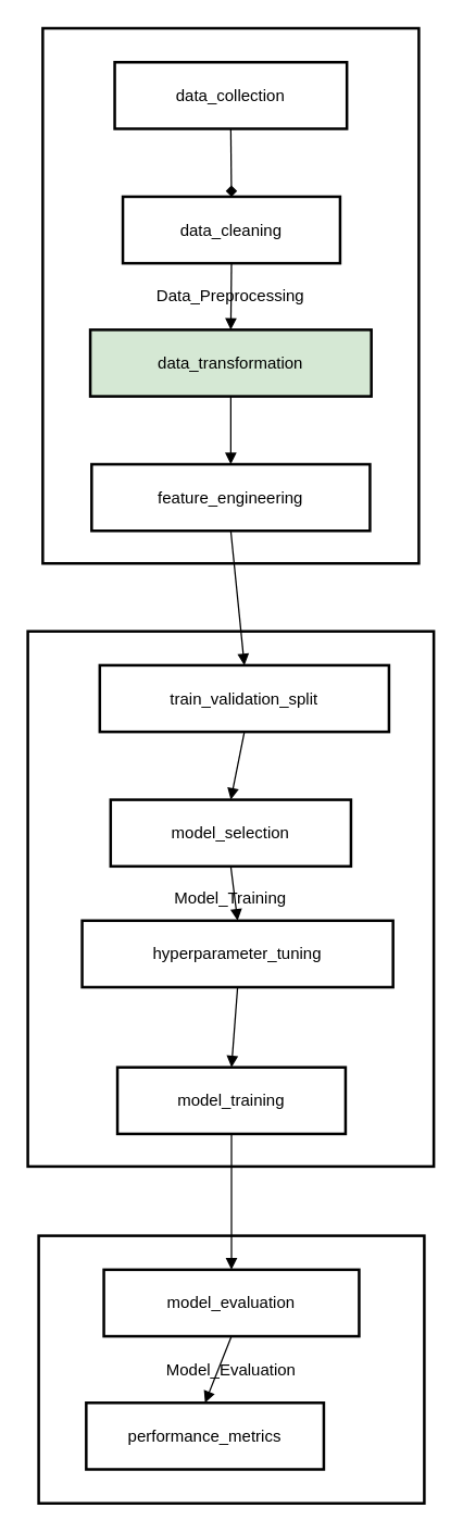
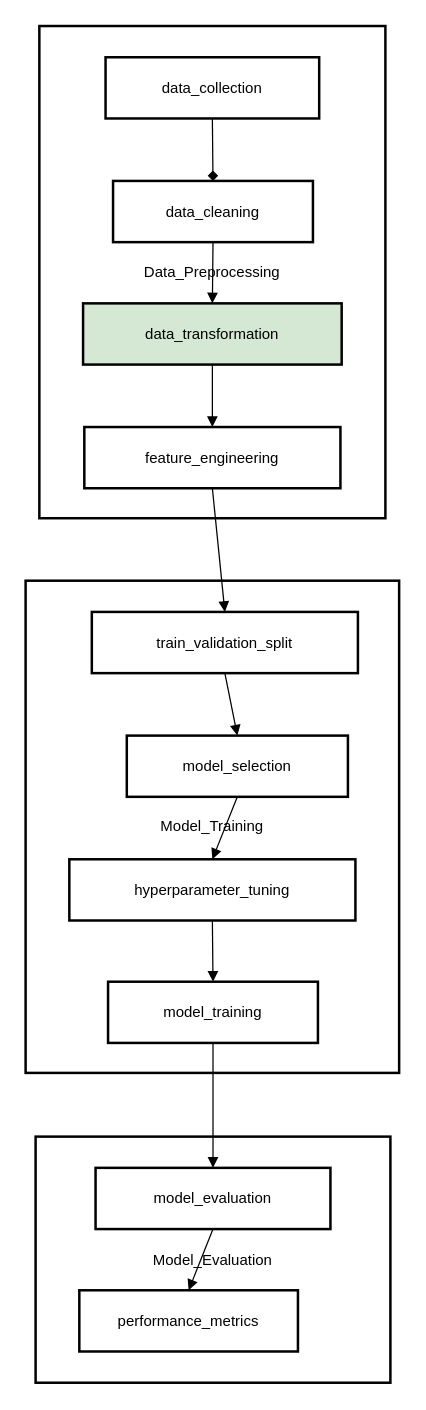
  <mxCell id="0" />
  <mxCell id="1" parent="0" />
  <mxCell id="2" value="Model_Evaluation" style="whiteSpace=wrap;strokeWidth=2;" vertex="1" parent="1"><mxGeometry x="28" y="909" width="284" height="197" as="geometry" /></mxCell>
  <mxCell id="3" value="Model_Training" style="whiteSpace=wrap;strokeWidth=2;" vertex="1" parent="1"><mxGeometry x="20" y="464" width="299" height="394" as="geometry" /></mxCell>
  <mxCell id="4" value="Data_Preprocessing" style="whiteSpace=wrap;strokeWidth=2;" vertex="1" parent="1"><mxGeometry x="31" y="20" width="277" height="394" as="geometry" /></mxCell>
  <mxCell id="5" value="data_collection" style="whiteSpace=wrap;strokeWidth=2;" vertex="1" parent="1"><mxGeometry x="84" y="45" width="171" height="49" as="geometry" /></mxCell>
  <mxCell id="6" value="data_cleaning" style="whiteSpace=wrap;strokeWidth=2;" vertex="1" parent="1"><mxGeometry x="90" y="144" width="160" height="49" as="geometry" /></mxCell>
  <mxCell id="7" value="data_transformation" style="whiteSpace=wrap;strokeWidth=2;fillColor=#d5e8d4;" vertex="1" parent="1"><mxGeometry x="66" y="242" width="207" height="49" as="geometry" /></mxCell>
  <mxCell id="8" value="feature_engineering" style="whiteSpace=wrap;strokeWidth=2;" vertex="1" parent="1"><mxGeometry x="67" y="341" width="205" height="49" as="geometry" /></mxCell>
  <mxCell id="9" value="train_validation_split" style="whiteSpace=wrap;strokeWidth=2;" vertex="1" parent="1"><mxGeometry x="73" y="489" width="213" height="49" as="geometry" /></mxCell>
- <mxCell id="10" value="model_selection" style="whiteSpace=wrap;strokeWidth=2;" vertex="1" parent="1"><mxGeometry x="81" y="588" width="177" height="49" as="geometry" /></mxCell>
- <mxCell id="11" value="hyperparameter_tuning" style="whiteSpace=wrap;strokeWidth=2;" vertex="1" parent="1"><mxGeometry x="60" y="677" width="229" height="49" as="geometry" /></mxCell>
+ <mxCell id="10" value="model_selection" style="whiteSpace=wrap;strokeWidth=2;" vertex="1" parent="1"><mxGeometry x="101" y="588" width="177" height="49" as="geometry" /></mxCell>
+ <mxCell id="11" value="hyperparameter_tuning" style="whiteSpace=wrap;strokeWidth=2;" vertex="1" parent="1"><mxGeometry x="55" y="687" width="229" height="49" as="geometry" /></mxCell>
  <mxCell id="12" value="model_training" style="whiteSpace=wrap;strokeWidth=2;" vertex="1" parent="1"><mxGeometry x="86" y="785" width="168" height="49" as="geometry" /></mxCell>
  <mxCell id="13" value="model_evaluation" style="whiteSpace=wrap;strokeWidth=2;" vertex="1" parent="1"><mxGeometry x="76" y="934" width="188" height="49" as="geometry" /></mxCell>
  <mxCell id="14" value="performance_metrics" style="whiteSpace=wrap;strokeWidth=2;" vertex="1" parent="1"><mxGeometry x="63" y="1032" width="175" height="49" as="geometry" /></mxCell>
  <mxCell id="15" value="" style="curved=1;startArrow=none;endArrow=diamond;exitX=0.5;exitY=0.99;entryX=0.5;entryY=-0.01;" edge="1" parent="1" source="5" target="6"><mxGeometry relative="1" as="geometry"><Array as="points" /></mxGeometry></mxCell>
  <mxCell id="16" value="" style="curved=1;startArrow=none;endArrow=block;exitX=0.5;exitY=0.98;entryX=0.5;entryY=0;" edge="1" parent="1" source="6" target="7"><mxGeometry relative="1" as="geometry"><Array as="points" /></mxGeometry></mxCell>
  <mxCell id="17" value="" style="curved=1;startArrow=none;endArrow=block;exitX=0.5;exitY=1;entryX=0.5;entryY=0;" edge="1" parent="1" source="7" target="8"><mxGeometry relative="1" as="geometry"><Array as="points" /></mxGeometry></mxCell>
  <mxCell id="18" value="" style="curved=1;startArrow=none;endArrow=block;exitX=0.5;exitY=0.99;entryX=0.5;entryY=0.01;" edge="1" parent="1" source="8" target="9"><mxGeometry relative="1" as="geometry"><Array as="points" /></mxGeometry></mxCell>
  <mxCell id="19" value="" style="curved=1;startArrow=none;endArrow=block;exitX=0.5;exitY=1;entryX=0.5;entryY=0;" edge="1" parent="1" source="9" target="10"><mxGeometry relative="1" as="geometry"><Array as="points" /></mxGeometry></mxCell>
  <mxCell id="20" value="" style="curved=1;startArrow=none;endArrow=block;exitX=0.5;exitY=0.99;entryX=0.5;entryY=-0.01;" edge="1" parent="1" source="10" target="11"><mxGeometry relative="1" as="geometry"><Array as="points" /></mxGeometry></mxCell>
  <mxCell id="21" value="" style="curved=1;startArrow=none;endArrow=block;exitX=0.5;exitY=0.98;entryX=0.5;entryY=0;" edge="1" parent="1" source="11" target="12"><mxGeometry relative="1" as="geometry"><Array as="points" /></mxGeometry></mxCell>
  <mxCell id="22" value="" style="curved=1;startArrow=none;endArrow=block;exitX=0.5;exitY=0.99;entryX=0.5;entryY=-0.01;" edge="1" parent="1" source="12" target="13"><mxGeometry relative="1" as="geometry"><Array as="points" /></mxGeometry></mxCell>
  <mxCell id="23" value="" style="curved=1;startArrow=none;endArrow=block;exitX=0.5;exitY=0.99;entryX=0.5;entryY=0.01;" edge="1" parent="1" source="13" target="14"><mxGeometry relative="1" as="geometry"><Array as="points" /></mxGeometry></mxCell>
